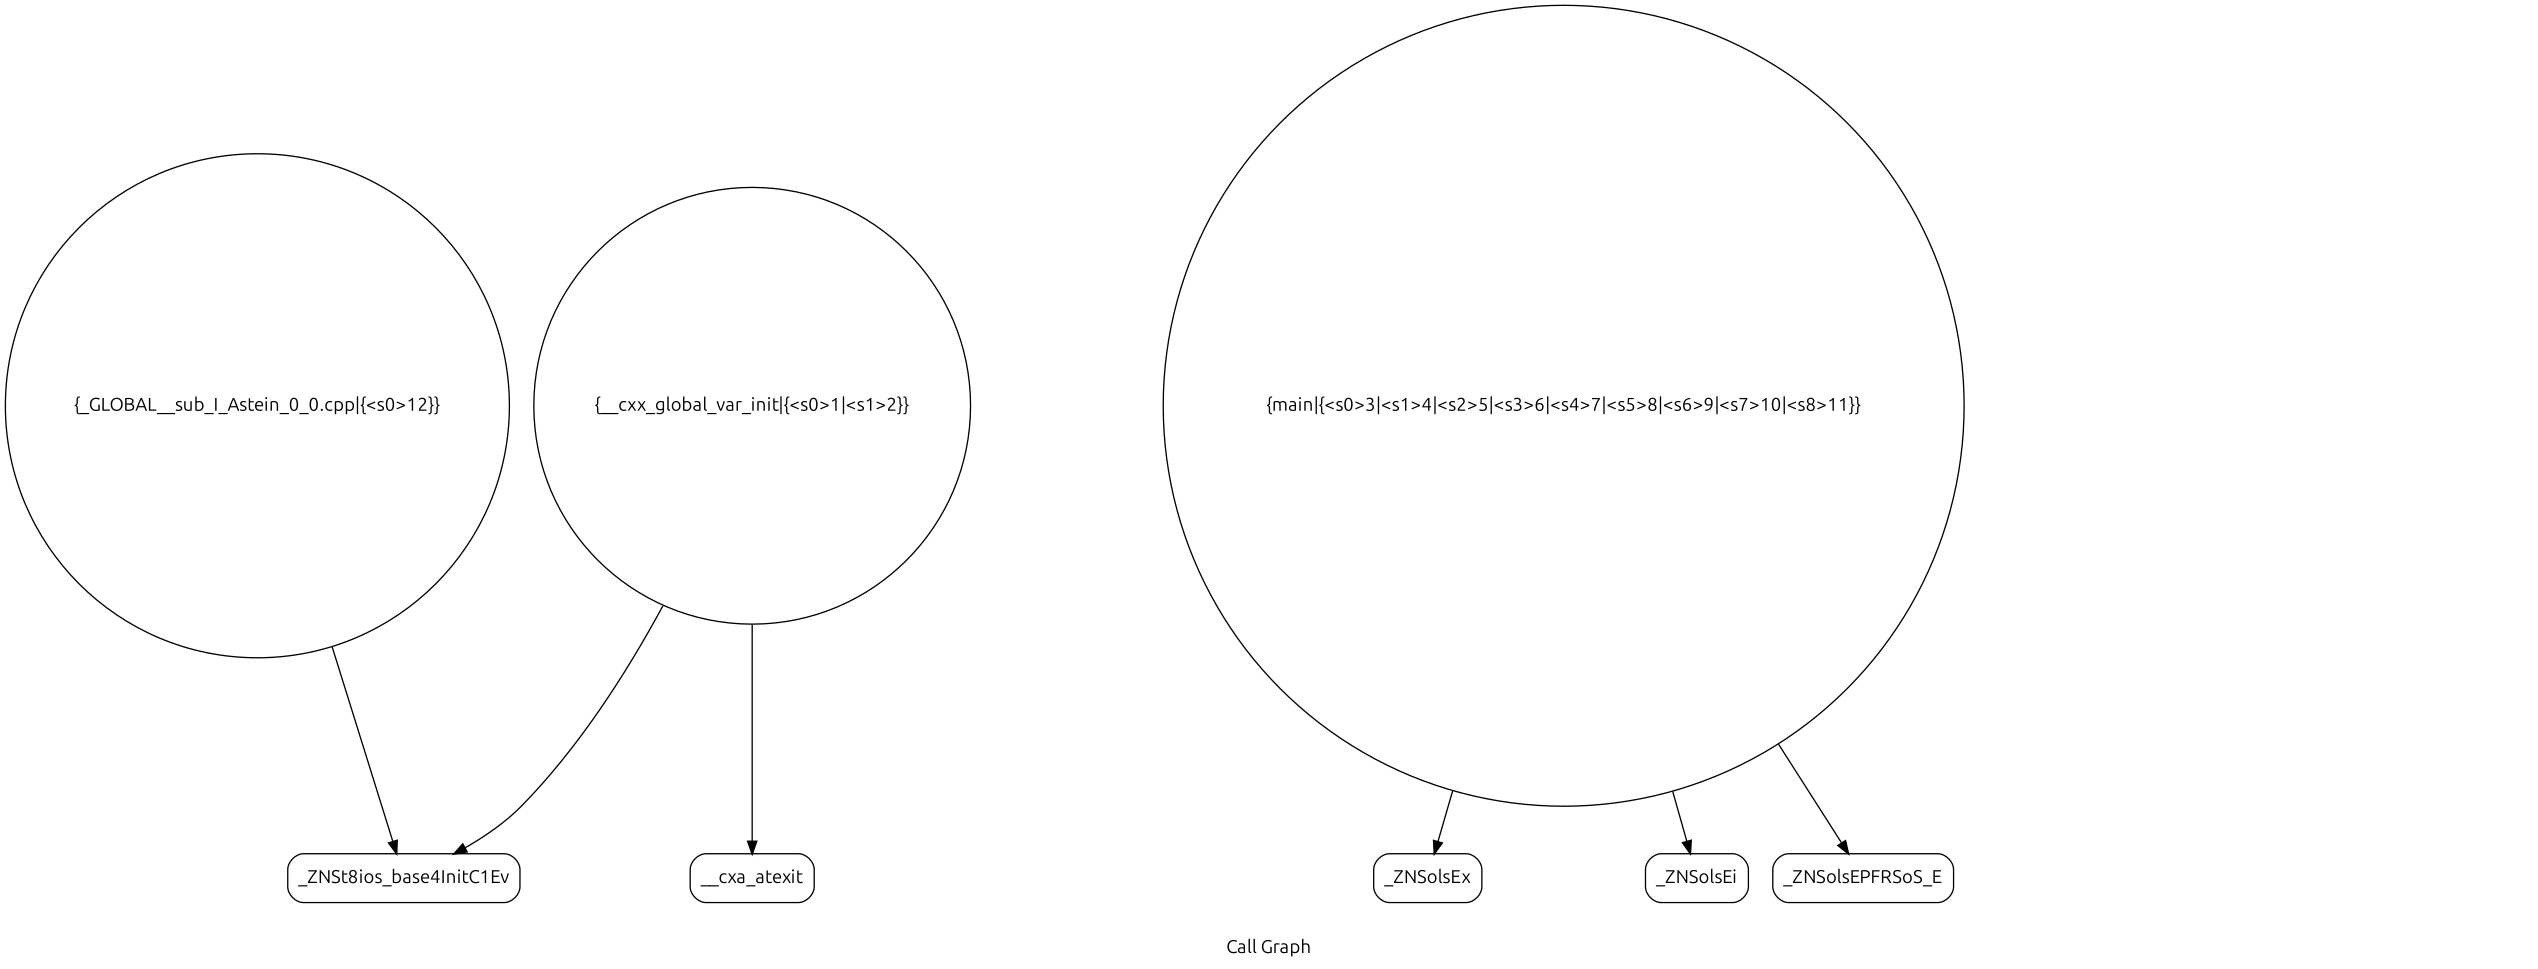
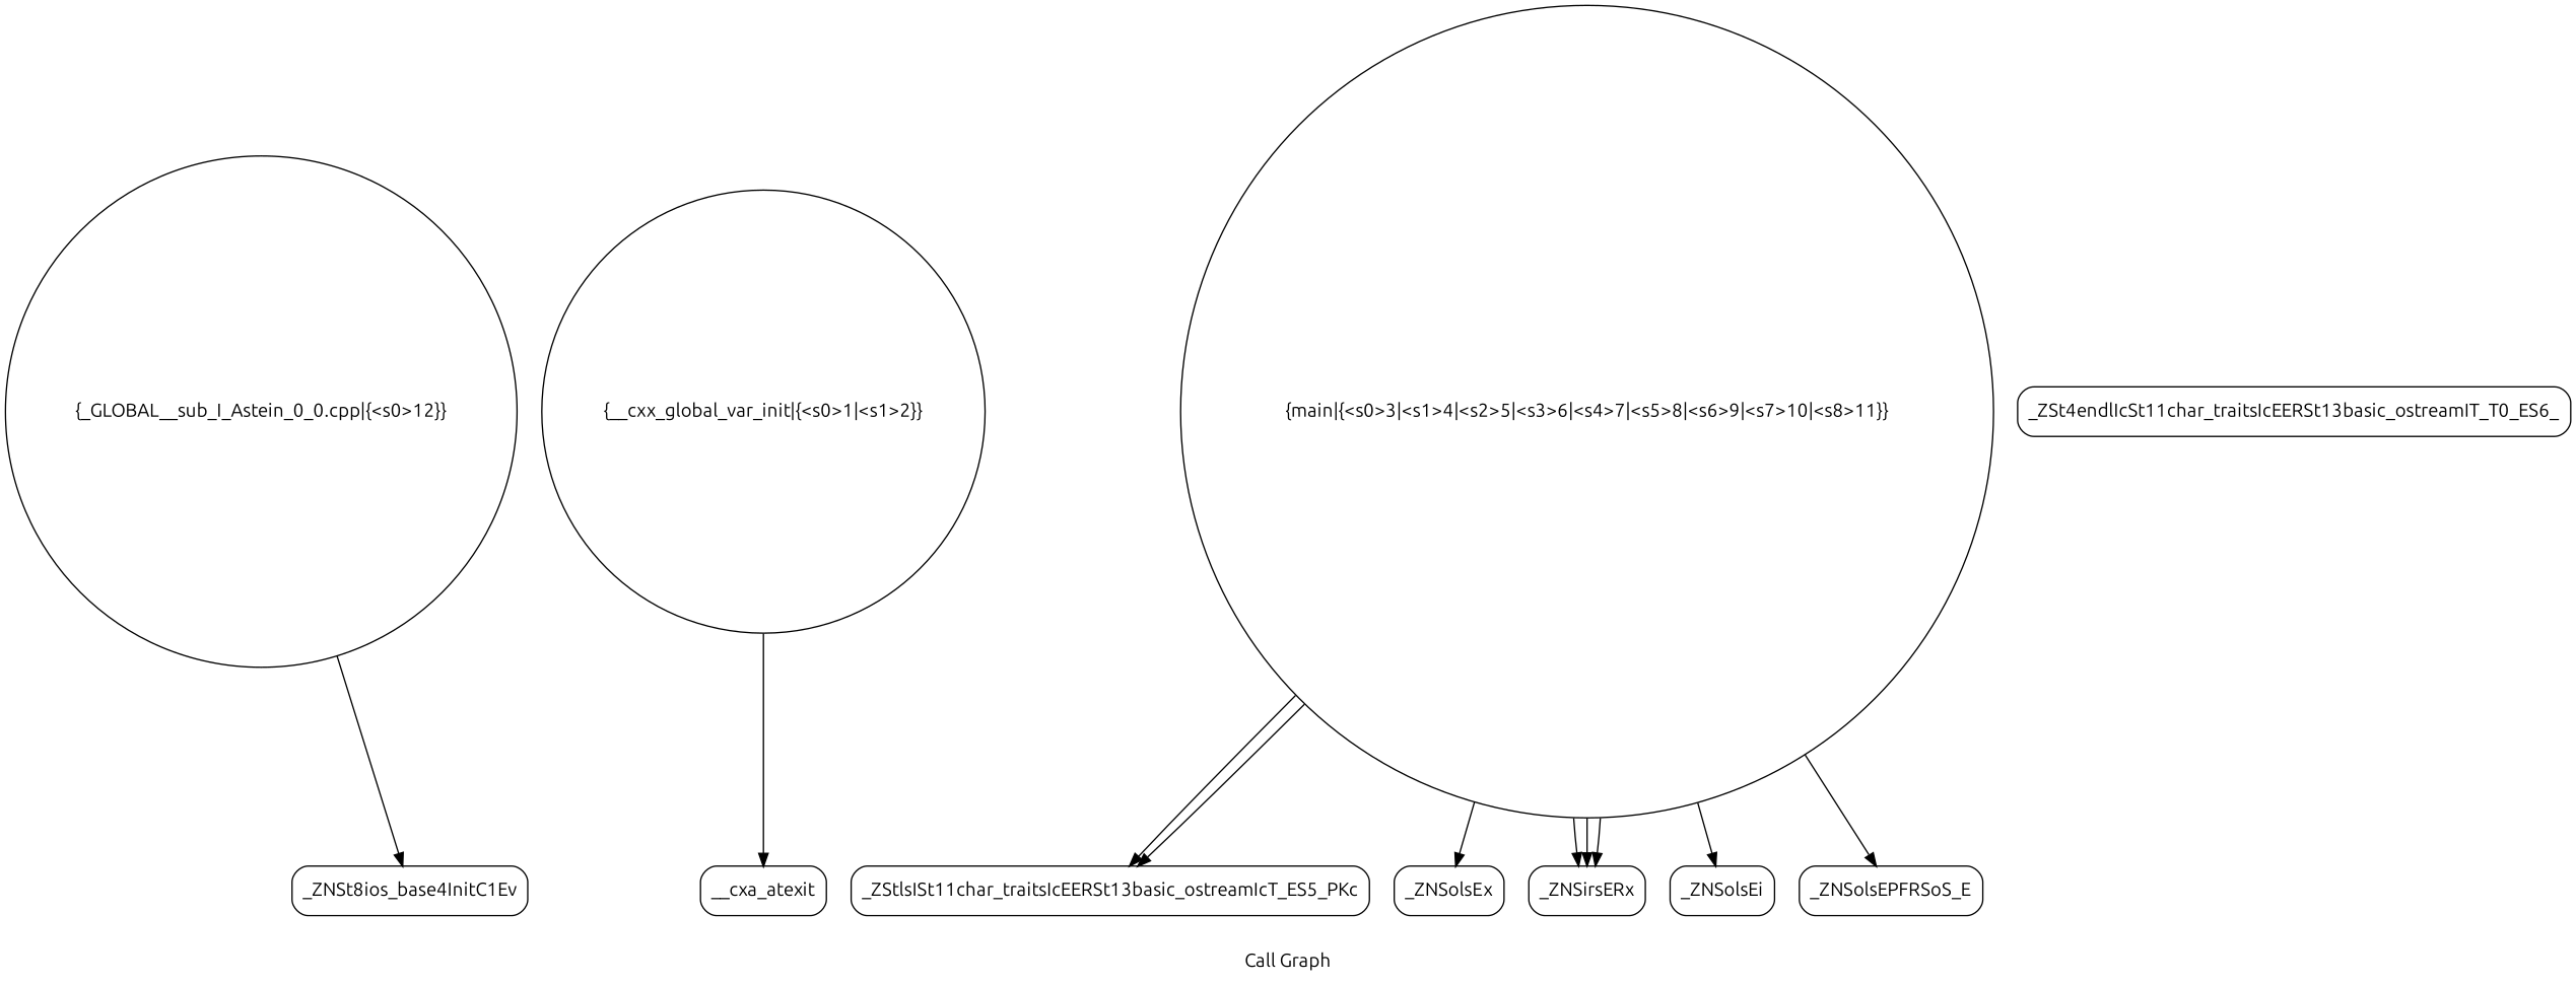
  digraph {
    fontname=Ubuntu
    label="Call Graph"
    node [fontname=Ubuntu shape=Mrecord]
    edge [color=black fontname=Ubuntu tailport=s0]
    n1 [label="{__cxx_global_var_init|{<s0>1|<s1>2}}" shape=circle]
    n2 [label="{_ZNSt8ios_base4InitC1Ev}"]
    n3 [label="{__cxa_atexit}"]
+   n4 [label="{_ZStlsISt11char_traitsIcEERSt13basic_ostreamIcT_ES5_PKc}"]
    n5 [label="{_ZNSolsEx}"]
    n6 [label="{main|{<s0>3|<s1>4|<s2>5|<s3>6|<s4>7|<s5>8|<s6>9|<s7>10|<s8>11}}" shape=circle]
+   n7 [label="{_ZNSirsERx}"]
    n8 [label="{_ZNSolsEi}"]
    n9 [label="{_ZNSolsEPFRSoS_E}"]
+   n10 [label="{_ZSt4endlIcSt11char_traitsIcEERSt13basic_ostreamIT_T0_ES6_}"]
    n11 [label="{_GLOBAL__sub_I_Astein_0_0.cpp|{<s0>12}}" shape=circle]
-   n1 -> n2
    n1 -> n3 [tailport=s1]
+   n6 -> n4 [tailport=s4]
+   n6 -> n4 [tailport=s6]
    n6 -> n5 [tailport=s7]
+   n6 -> n7 [tailport=s1]
+   n6 -> n7 [tailport=s2]
+   n6 -> n7 [tailport=s3]
    n6 -> n8 [tailport=s5]
    n6 -> n9 [tailport=s8]
    n11 -> n2
  }
